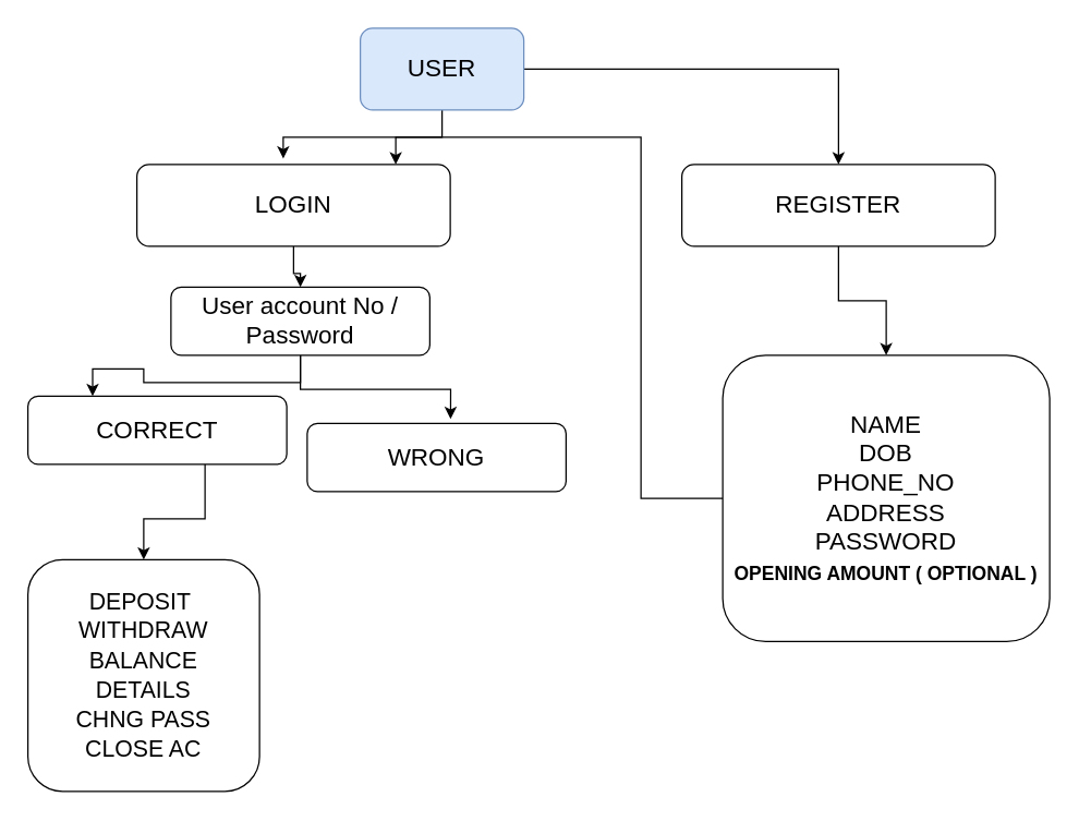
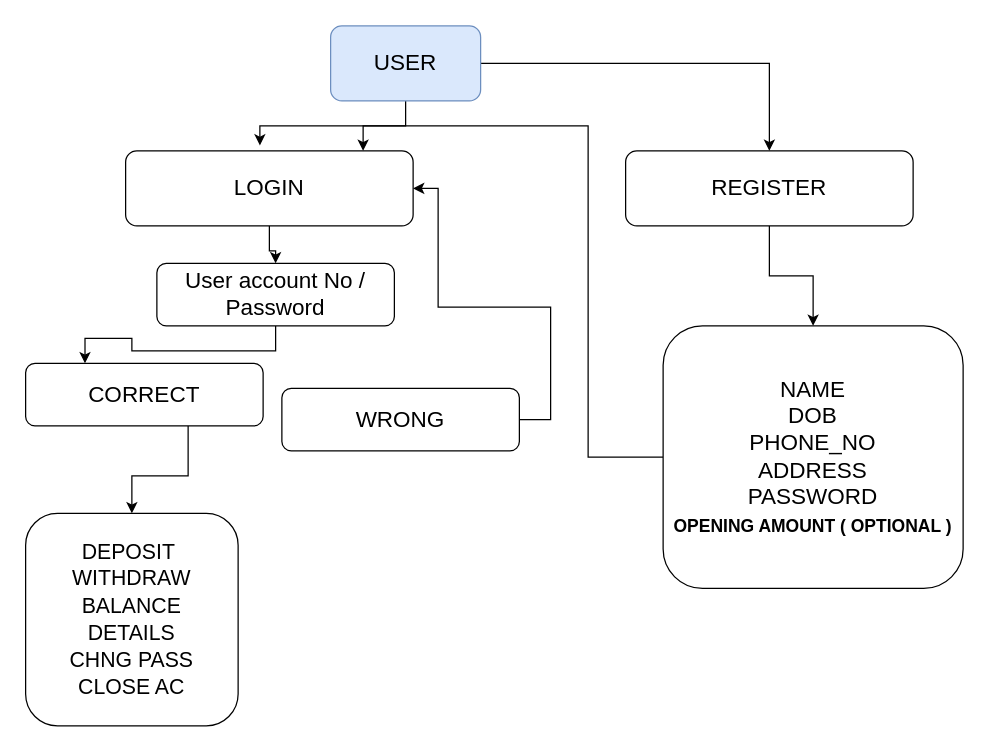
  <mxCell id="0" />
  <mxCell id="1" parent="0" />
  <mxCell id="2" style="edgeStyle=orthogonalEdgeStyle;rounded=0;orthogonalLoop=1;jettySize=auto;html=1;entryX=0.467;entryY=-0.073;entryDx=0;entryDy=0;entryPerimeter=0;fontSize=18;" edge="1" parent="1" source="4" target="6"><mxGeometry relative="1" as="geometry" /></mxCell>
  <mxCell id="3" style="edgeStyle=orthogonalEdgeStyle;rounded=0;orthogonalLoop=1;jettySize=auto;html=1;entryX=0.5;entryY=0;entryDx=0;entryDy=0;fontSize=18;" edge="1" parent="1" source="4" target="8"><mxGeometry relative="1" as="geometry" /></mxCell>
  <mxCell id="4" value="&lt;font style=&quot;font-size: 18px&quot;&gt;USER&lt;/font&gt;" style="rounded=1;whiteSpace=wrap;html=1;fillColor=#dae8fc;strokeColor=#6c8ebf;" vertex="1" parent="1"><mxGeometry x="264" y="20" width="120" height="60" as="geometry" /></mxCell>
  <mxCell id="5" value="" style="edgeStyle=orthogonalEdgeStyle;rounded=0;orthogonalLoop=1;jettySize=auto;html=1;fontSize=18;" edge="1" parent="1" source="6" target="11"><mxGeometry relative="1" as="geometry" /></mxCell>
  <mxCell id="6" value="LOGIN" style="rounded=1;whiteSpace=wrap;html=1;fontSize=18;" vertex="1" parent="1"><mxGeometry x="100" y="120" width="230" height="60" as="geometry" /></mxCell>
  <mxCell id="7" value="" style="edgeStyle=orthogonalEdgeStyle;rounded=0;orthogonalLoop=1;jettySize=auto;html=1;fontSize=17;" edge="1" parent="1" source="8" target="18"><mxGeometry relative="1" as="geometry" /></mxCell>
  <mxCell id="8" value="REGISTER" style="rounded=1;whiteSpace=wrap;html=1;fontSize=18;" vertex="1" parent="1"><mxGeometry x="500" y="120" width="230" height="60" as="geometry" /></mxCell>
  <mxCell id="9" style="edgeStyle=orthogonalEdgeStyle;rounded=0;orthogonalLoop=1;jettySize=auto;html=1;entryX=0.25;entryY=0;entryDx=0;entryDy=0;fontSize=18;" edge="1" parent="1" source="11" target="13"><mxGeometry relative="1" as="geometry" /></mxCell>
- <mxCell id="10" style="edgeStyle=orthogonalEdgeStyle;rounded=0;orthogonalLoop=1;jettySize=auto;html=1;entryX=0.554;entryY=-0.064;entryDx=0;entryDy=0;entryPerimeter=0;fontSize=18;" edge="1" parent="1" source="11" target="15"><mxGeometry relative="1" as="geometry" /></mxCell>
  <mxCell id="11" value="User account No / Password" style="rounded=1;whiteSpace=wrap;html=1;fontSize=18;" vertex="1" parent="1"><mxGeometry x="125" y="210" width="190" height="50" as="geometry" /></mxCell>
  <mxCell id="12" value="" style="edgeStyle=orthogonalEdgeStyle;rounded=0;orthogonalLoop=1;jettySize=auto;html=1;fontSize=18;" edge="1" parent="1" source="13" target="16"><mxGeometry relative="1" as="geometry"><Array as="points"><mxPoint x="150" y="380" /><mxPoint x="105" y="380" /></Array></mxGeometry></mxCell>
  <mxCell id="13" value="CORRECT" style="rounded=1;whiteSpace=wrap;html=1;fontSize=18;" vertex="1" parent="1"><mxGeometry x="20" y="290" width="190" height="50" as="geometry" /></mxCell>
+ <mxCell id="14" style="edgeStyle=orthogonalEdgeStyle;rounded=0;orthogonalLoop=1;jettySize=auto;html=1;entryX=1;entryY=0.5;entryDx=0;entryDy=0;fontSize=18;" edge="1" parent="1" source="15" target="6"><mxGeometry relative="1" as="geometry"><Array as="points"><mxPoint x="440" y="335" /><mxPoint x="440" y="245" /><mxPoint x="350" y="245" /><mxPoint x="350" y="150" /></Array></mxGeometry></mxCell>
  <mxCell id="15" value="WRONG" style="rounded=1;whiteSpace=wrap;html=1;fontSize=18;" vertex="1" parent="1"><mxGeometry x="225" y="310" width="190" height="50" as="geometry" /></mxCell>
  <mxCell id="16" value="&lt;font style=&quot;font-size: 17px&quot;&gt;DEPOSIT&amp;nbsp;&lt;br&gt;WITHDRAW&lt;br&gt;BALANCE&lt;br&gt;DETAILS&lt;br&gt;CHNG PASS&lt;br&gt;CLOSE AC&lt;/font&gt;" style="rounded=1;whiteSpace=wrap;html=1;fontSize=18;" vertex="1" parent="1"><mxGeometry x="20" y="410" width="170" height="170" as="geometry" /></mxCell>
  <mxCell id="17" style="edgeStyle=orthogonalEdgeStyle;rounded=0;orthogonalLoop=1;jettySize=auto;html=1;fontSize=14;" edge="1" parent="1" source="18"><mxGeometry relative="1" as="geometry"><mxPoint x="290" y="120" as="targetPoint" /><Array as="points"><mxPoint x="470" y="365" /><mxPoint x="470" y="100" /><mxPoint x="290" y="100" /><mxPoint x="290" y="120" /></Array></mxGeometry></mxCell>
  <mxCell id="18" value="NAME&lt;br&gt;DOB&lt;br&gt;PHONE_NO&lt;br&gt;ADDRESS&lt;br&gt;PASSWORD&lt;br&gt;&lt;font style=&quot;font-size: 14px&quot;&gt;&lt;b&gt;OPENING AMOUNT ( OPTIONAL )&lt;/b&gt;&lt;/font&gt;" style="whiteSpace=wrap;html=1;fontSize=18;rounded=1;" vertex="1" parent="1"><mxGeometry x="530" y="260" width="240" height="210" as="geometry" /></mxCell>
